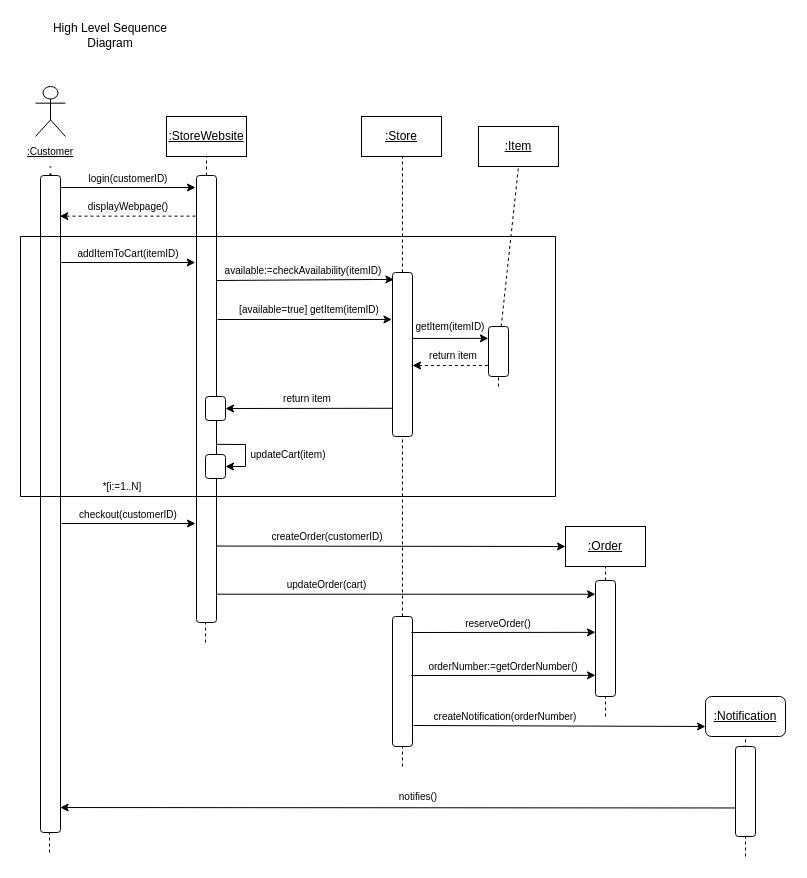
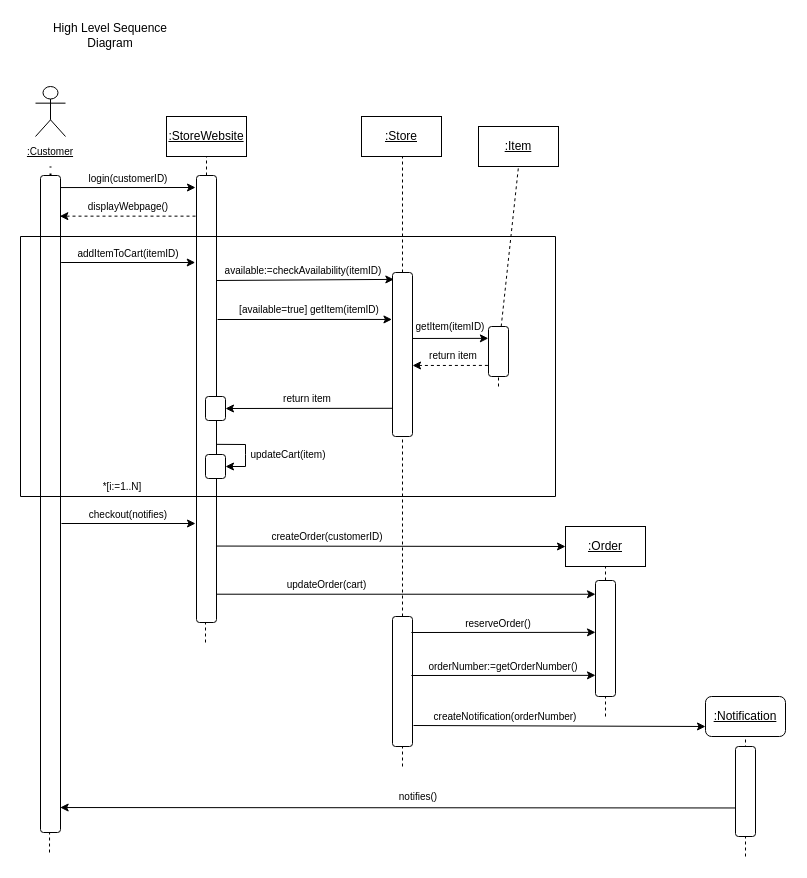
  <mxCell id="0" />
  <mxCell id="1" parent="0" />
  <mxCell id="2" value="" style="shape=umlActor;verticalLabelPosition=bottom;verticalAlign=top;html=1;outlineConnect=0;" parent="1" vertex="1"><mxGeometry x="35" y="86" width="30" height="50" as="geometry" /></mxCell>
  <mxCell id="3" value="&lt;u&gt;:StoreWebsite&lt;/u&gt;" style="rounded=0;whiteSpace=wrap;html=1;" parent="1" vertex="1"><mxGeometry x="166" y="116" width="80" height="40" as="geometry" /></mxCell>
  <mxCell id="4" value="" style="endArrow=none;dashed=1;html=1;rounded=0;entryX=0.5;entryY=1;entryDx=0;entryDy=0;startArrow=none;" parent="1" source="14" target="3" edge="1"><mxGeometry width="50" height="50" relative="1" as="geometry"><mxPoint x="206" y="876" as="sourcePoint" /><mxPoint x="226" y="206" as="targetPoint" /></mxGeometry></mxCell>
  <mxCell id="5" value="&lt;u&gt;:Order&lt;/u&gt;" style="rounded=0;whiteSpace=wrap;html=1;" parent="1" vertex="1"><mxGeometry x="565" y="526" width="80" height="40" as="geometry" /></mxCell>
  <mxCell id="6" value="" style="endArrow=none;dashed=1;html=1;rounded=0;entryX=0.5;entryY=1;entryDx=0;entryDy=0;startArrow=none;" parent="1" source="16" target="5" edge="1"><mxGeometry width="50" height="50" relative="1" as="geometry"><mxPoint x="605" y="1286" as="sourcePoint" /><mxPoint x="635" y="656" as="targetPoint" /></mxGeometry></mxCell>
  <mxCell id="7" value="&lt;u&gt;:Store&lt;/u&gt;" style="rounded=0;whiteSpace=wrap;html=1;" parent="1" vertex="1"><mxGeometry x="361" y="116" width="80" height="40" as="geometry" /></mxCell>
  <mxCell id="8" value="" style="endArrow=none;dashed=1;html=1;rounded=0;entryX=0.5;entryY=1;entryDx=0;entryDy=0;startArrow=none;" parent="1" source="24" edge="1"><mxGeometry width="50" height="50" relative="1" as="geometry"><mxPoint x="402" y="876" as="sourcePoint" /><mxPoint x="402" y="156" as="targetPoint" /></mxGeometry></mxCell>
  <mxCell id="9" value="&lt;u&gt;:Notification&lt;/u&gt;" style="whiteSpace=wrap;html=1;rounded=1;" parent="1" vertex="1"><mxGeometry x="705" y="696" width="80" height="40" as="geometry" /></mxCell>
  <mxCell id="10" value="" style="endArrow=none;dashed=1;html=1;rounded=0;entryX=0.5;entryY=1;entryDx=0;entryDy=0;" parent="1" target="9" edge="1"><mxGeometry width="50" height="50" relative="1" as="geometry"><mxPoint x="745" y="856" as="sourcePoint" /><mxPoint x="785" y="246" as="targetPoint" /></mxGeometry></mxCell>
  <mxCell id="11" value="" style="endArrow=none;dashed=1;html=1;rounded=0;" parent="1" target="12" edge="1"><mxGeometry width="50" height="50" relative="1" as="geometry"><mxPoint x="49" y="852" as="sourcePoint" /><mxPoint x="49.96" y="156" as="targetPoint" /></mxGeometry></mxCell>
  <mxCell id="12" value="" style="rounded=1;whiteSpace=wrap;html=1;" parent="1" vertex="1"><mxGeometry x="40" y="175" width="20" height="657" as="geometry" /></mxCell>
  <mxCell id="13" value="" style="endArrow=none;dashed=1;html=1;rounded=0;entryX=0.45;entryY=1;entryDx=0;entryDy=0;entryPerimeter=0;" parent="1" target="14" edge="1"><mxGeometry width="50" height="50" relative="1" as="geometry"><mxPoint x="205" y="642" as="sourcePoint" /><mxPoint x="206" y="156" as="targetPoint" /></mxGeometry></mxCell>
  <mxCell id="14" value="" style="rounded=1;whiteSpace=wrap;html=1;" parent="1" vertex="1"><mxGeometry x="196" y="175" width="20" height="447" as="geometry" /></mxCell>
  <mxCell id="15" value="" style="endArrow=none;dashed=1;html=1;rounded=0;entryX=0.5;entryY=1;entryDx=0;entryDy=0;" parent="1" target="16" edge="1"><mxGeometry width="50" height="50" relative="1" as="geometry"><mxPoint x="605" y="716" as="sourcePoint" /><mxPoint x="605" y="566" as="targetPoint" /></mxGeometry></mxCell>
  <mxCell id="16" value="" style="rounded=1;whiteSpace=wrap;html=1;" parent="1" vertex="1"><mxGeometry x="595" y="580" width="20" height="116" as="geometry" /></mxCell>
  <mxCell id="17" value="&lt;font style=&quot;font-size: 10px;&quot;&gt;login(customerID)&lt;/font&gt;" style="text;html=1;strokeColor=none;fillColor=none;align=center;verticalAlign=middle;whiteSpace=wrap;rounded=0;" parent="1" vertex="1"><mxGeometry x="73" y="168" width="110" height="20" as="geometry" /></mxCell>
  <mxCell id="18" value="" style="endArrow=classic;html=1;rounded=0;exitX=1.024;exitY=0.057;exitDx=0;exitDy=0;exitPerimeter=0;" parent="1" edge="1"><mxGeometry width="50" height="50" relative="1" as="geometry"><mxPoint x="60.48" y="187.05" as="sourcePoint" /><mxPoint x="195" y="187" as="targetPoint" /></mxGeometry></mxCell>
  <mxCell id="19" value="" style="endArrow=classic;html=1;rounded=0;fontSize=10;entryX=0.967;entryY=0.081;entryDx=0;entryDy=0;entryPerimeter=0;exitX=0;exitY=0.081;exitDx=0;exitDy=0;exitPerimeter=0;dashed=1;" parent="1" edge="1"><mxGeometry width="50" height="50" relative="1" as="geometry"><mxPoint x="195" y="215.65" as="sourcePoint" /><mxPoint x="59.34" y="215.65" as="targetPoint" /></mxGeometry></mxCell>
  <mxCell id="20" value="&lt;font style=&quot;font-size: 10px;&quot;&gt;displayWebpage()&lt;/font&gt;" style="text;html=1;strokeColor=none;fillColor=none;align=center;verticalAlign=middle;whiteSpace=wrap;rounded=0;" parent="1" vertex="1"><mxGeometry x="73" y="196" width="110" height="20" as="geometry" /></mxCell>
  <mxCell id="21" value="" style="endArrow=classic;html=1;rounded=0;exitX=1.033;exitY=0.04;exitDx=0;exitDy=0;exitPerimeter=0;entryX=-0.013;entryY=0.04;entryDx=0;entryDy=0;entryPerimeter=0;" parent="1" edge="1"><mxGeometry width="50" height="50" relative="1" as="geometry"><mxPoint x="60.66" y="262" as="sourcePoint" /><mxPoint x="194.74" y="262" as="targetPoint" /></mxGeometry></mxCell>
  <mxCell id="22" value="&lt;font style=&quot;font-size: 10px;&quot;&gt;addItemToCart(itemID)&lt;/font&gt;" style="text;html=1;strokeColor=none;fillColor=none;align=center;verticalAlign=middle;whiteSpace=wrap;rounded=0;" parent="1" vertex="1"><mxGeometry x="73" y="243" width="110" height="20" as="geometry" /></mxCell>
  <mxCell id="23" value="" style="endArrow=none;dashed=1;html=1;rounded=0;entryX=0.5;entryY=1;entryDx=0;entryDy=0;" parent="1" target="24" edge="1"><mxGeometry width="50" height="50" relative="1" as="geometry"><mxPoint x="402" y="766" as="sourcePoint" /><mxPoint x="402" y="156" as="targetPoint" /></mxGeometry></mxCell>
  <mxCell id="24" value="" style="rounded=1;whiteSpace=wrap;html=1;" parent="1" vertex="1"><mxGeometry x="392" y="272" width="20" height="164" as="geometry" /></mxCell>
  <mxCell id="25" value="&lt;font style=&quot;font-size: 10px;&quot;&gt;available:=checkAvailability(itemID)&lt;/font&gt;" style="text;html=1;strokeColor=none;fillColor=none;align=center;verticalAlign=middle;whiteSpace=wrap;rounded=0;" parent="1" vertex="1"><mxGeometry x="214.34" y="260" width="177.66" height="20" as="geometry" /></mxCell>
  <mxCell id="26" value="" style="endArrow=classic;html=1;rounded=0;exitX=1.033;exitY=0.04;exitDx=0;exitDy=0;exitPerimeter=0;entryX=0.067;entryY=0.042;entryDx=0;entryDy=0;entryPerimeter=0;" parent="1" target="24" edge="1"><mxGeometry width="50" height="50" relative="1" as="geometry"><mxPoint x="216" y="280" as="sourcePoint" /><mxPoint x="395" y="281" as="targetPoint" /></mxGeometry></mxCell>
  <mxCell id="27" value="&lt;u&gt;:Item&lt;/u&gt;" style="rounded=0;whiteSpace=wrap;html=1;" parent="1" vertex="1"><mxGeometry x="478" y="126" width="80" height="40" as="geometry" /></mxCell>
  <mxCell id="28" value="" style="endArrow=none;dashed=1;html=1;rounded=0;entryX=0.5;entryY=1;entryDx=0;entryDy=0;startArrow=none;" parent="1" source="30" target="27" edge="1"><mxGeometry width="50" height="50" relative="1" as="geometry"><mxPoint x="498" y="1055" as="sourcePoint" /><mxPoint x="528" y="425" as="targetPoint" /></mxGeometry></mxCell>
  <mxCell id="29" value="" style="endArrow=none;dashed=1;html=1;rounded=0;entryX=0.5;entryY=1;entryDx=0;entryDy=0;" parent="1" target="30" edge="1"><mxGeometry width="50" height="50" relative="1" as="geometry"><mxPoint x="498" y="386" as="sourcePoint" /><mxPoint x="498" y="335" as="targetPoint" /></mxGeometry></mxCell>
  <mxCell id="30" value="" style="rounded=1;whiteSpace=wrap;html=1;" parent="1" vertex="1"><mxGeometry x="488" y="326" width="20" height="50" as="geometry" /></mxCell>
  <mxCell id="31" value="&lt;font style=&quot;font-size: 10px;&quot;&gt;[available=true] getItem(itemID)&lt;/font&gt;" style="text;html=1;strokeColor=none;fillColor=none;align=center;verticalAlign=middle;whiteSpace=wrap;rounded=0;" parent="1" vertex="1"><mxGeometry x="224" y="299" width="170" height="20" as="geometry" /></mxCell>
  <mxCell id="32" value="" style="endArrow=classic;html=1;rounded=0;exitX=1.054;exitY=0.22;exitDx=0;exitDy=0;exitPerimeter=0;entryX=0.985;entryY=0.997;entryDx=0;entryDy=0;entryPerimeter=0;" parent="1" target="31" edge="1"><mxGeometry width="50" height="50" relative="1" as="geometry"><mxPoint x="217.08" y="319" as="sourcePoint" /><mxPoint x="385" y="316" as="targetPoint" /></mxGeometry></mxCell>
  <mxCell id="33" value="&lt;u&gt;:Customer&lt;/u&gt;" style="text;html=1;strokeColor=none;fillColor=none;align=center;verticalAlign=middle;whiteSpace=wrap;rounded=0;fontSize=10;" parent="1" vertex="1"><mxGeometry x="20" y="136" width="60" height="30" as="geometry" /></mxCell>
  <mxCell id="34" value="" style="endArrow=none;dashed=1;html=1;dashPattern=1 3;strokeWidth=2;rounded=0;fontSize=10;exitX=0.5;exitY=0;exitDx=0;exitDy=0;" parent="1" source="12" target="33" edge="1"><mxGeometry width="50" height="50" relative="1" as="geometry"><mxPoint x="65" y="196" as="sourcePoint" /><mxPoint x="115" y="146" as="targetPoint" /></mxGeometry></mxCell>
  <mxCell id="35" value="" style="endArrow=classic;html=1;rounded=0;fontSize=10;dashed=1;exitX=-0.03;exitY=0.288;exitDx=0;exitDy=0;exitPerimeter=0;entryX=1.002;entryY=0.438;entryDx=0;entryDy=0;entryPerimeter=0;" parent="1" edge="1"><mxGeometry width="50" height="50" relative="1" as="geometry"><mxPoint x="487.4" y="364.928" as="sourcePoint" /><mxPoint x="412.04" y="364.972" as="targetPoint" /></mxGeometry></mxCell>
  <mxCell id="36" value="" style="rounded=1;whiteSpace=wrap;html=1;" parent="1" vertex="1"><mxGeometry x="205" y="454" width="20" height="24" as="geometry" /></mxCell>
  <mxCell id="37" value="" style="endArrow=classic;html=1;rounded=0;fontSize=10;exitX=0.997;exitY=0.309;exitDx=0;exitDy=0;exitPerimeter=0;entryX=1;entryY=0.5;entryDx=0;entryDy=0;" parent="1" target="36" edge="1"><mxGeometry width="50" height="50" relative="1" as="geometry"><mxPoint x="215.94" y="443.85" as="sourcePoint" /><mxPoint x="255" y="474" as="targetPoint" /><Array as="points"><mxPoint x="245" y="444" /><mxPoint x="245" y="454" /><mxPoint x="245" y="466" /></Array></mxGeometry></mxCell>
  <mxCell id="38" value="&lt;font style=&quot;font-size: 10px;&quot;&gt;updateCart(item)&lt;/font&gt;" style="text;html=1;strokeColor=none;fillColor=none;align=center;verticalAlign=middle;whiteSpace=wrap;rounded=0;" parent="1" vertex="1"><mxGeometry x="238" y="444" width="100" height="20" as="geometry" /></mxCell>
  <mxCell id="39" value="" style="swimlane;startSize=0;fontSize=10;" parent="1" vertex="1"><mxGeometry x="20" y="236" width="535" height="260" as="geometry"><mxRectangle x="25" y="180" width="50" height="40" as="alternateBounds" /></mxGeometry></mxCell>
  <mxCell id="40" value="*[i:=1..N]" style="text;html=1;strokeColor=none;fillColor=none;align=center;verticalAlign=middle;whiteSpace=wrap;rounded=0;fontSize=10;" parent="39" vertex="1"><mxGeometry x="72" y="235" width="60" height="30" as="geometry" /></mxCell>
  <mxCell id="41" value="&lt;font style=&quot;font-size: 10px;&quot;&gt;return item&lt;/font&gt;" style="text;html=1;strokeColor=none;fillColor=none;align=center;verticalAlign=middle;whiteSpace=wrap;rounded=0;" parent="39" vertex="1"><mxGeometry x="397" y="109" width="71.67" height="20" as="geometry" /></mxCell>
  <mxCell id="42" value="&lt;font style=&quot;font-size: 10px;&quot;&gt;getItem(itemID)&lt;/font&gt;" style="text;html=1;strokeColor=none;fillColor=none;align=center;verticalAlign=middle;whiteSpace=wrap;rounded=0;" parent="39" vertex="1"><mxGeometry x="394" y="80" width="71.67" height="20" as="geometry" /></mxCell>
  <mxCell id="43" value="" style="rounded=1;whiteSpace=wrap;html=1;" parent="39" vertex="1"><mxGeometry x="185" y="160" width="20" height="24" as="geometry" /></mxCell>
  <mxCell id="44" value="&lt;font style=&quot;font-size: 10px;&quot;&gt;return item&lt;/font&gt;" style="text;html=1;strokeColor=none;fillColor=none;align=center;verticalAlign=middle;whiteSpace=wrap;rounded=0;" parent="39" vertex="1"><mxGeometry x="251" y="152" width="71.67" height="20" as="geometry" /></mxCell>
  <mxCell id="45" value="" style="rounded=1;whiteSpace=wrap;html=1;" parent="1" vertex="1"><mxGeometry x="392" y="616" width="20" height="130" as="geometry" /></mxCell>
  <mxCell id="46" value="&lt;font style=&quot;font-size: 10px;&quot;&gt;updateOrder(cart)&lt;/font&gt;" style="text;html=1;strokeColor=none;fillColor=none;align=center;verticalAlign=middle;whiteSpace=wrap;rounded=0;" parent="1" vertex="1"><mxGeometry x="265.33" y="574" width="123" height="20" as="geometry" /></mxCell>
  <mxCell id="47" value="" style="endArrow=classic;html=1;rounded=0;exitX=1.033;exitY=0.04;exitDx=0;exitDy=0;exitPerimeter=0;entryX=0;entryY=0.015;entryDx=0;entryDy=0;entryPerimeter=0;" parent="1" edge="1"><mxGeometry width="50" height="50" relative="1" as="geometry"><mxPoint x="216" y="593.71" as="sourcePoint" /><mxPoint x="595" y="593.75" as="targetPoint" /></mxGeometry></mxCell>
  <mxCell id="48" value="" style="endArrow=classic;html=1;rounded=0;exitX=1.033;exitY=0.04;exitDx=0;exitDy=0;exitPerimeter=0;entryX=0;entryY=0.069;entryDx=0;entryDy=0;entryPerimeter=0;" parent="1" edge="1"><mxGeometry width="50" height="50" relative="1" as="geometry"><mxPoint x="410.92" y="632" as="sourcePoint" /><mxPoint x="595" y="631.85" as="targetPoint" /></mxGeometry></mxCell>
  <mxCell id="49" value="&lt;font style=&quot;font-size: 10px;&quot;&gt;reserveOrder()&lt;/font&gt;" style="text;html=1;strokeColor=none;fillColor=none;align=center;verticalAlign=middle;whiteSpace=wrap;rounded=0;" parent="1" vertex="1"><mxGeometry x="442.26" y="613" width="111.74" height="20" as="geometry" /></mxCell>
  <mxCell id="50" value="" style="endArrow=classic;html=1;rounded=0;" parent="1" edge="1"><mxGeometry width="50" height="50" relative="1" as="geometry"><mxPoint x="60.96" y="523" as="sourcePoint" /><mxPoint x="195" y="523" as="targetPoint" /></mxGeometry></mxCell>
- <mxCell id="51" value="&lt;font style=&quot;font-size: 10px;&quot;&gt;checkout(customerID)&lt;/font&gt;" style="text;html=1;strokeColor=none;fillColor=none;align=center;verticalAlign=middle;whiteSpace=wrap;rounded=0;" parent="1" vertex="1"><mxGeometry x="73.3" y="504" width="110" height="20" as="geometry" /></mxCell>
+ <mxCell id="51" value="&lt;font style=&quot;font-size: 10px;&quot;&gt;checkout(notifies)&lt;/font&gt;" style="text;html=1;strokeColor=none;fillColor=none;align=center;verticalAlign=middle;whiteSpace=wrap;rounded=0;" parent="1" vertex="1"><mxGeometry x="73.3" y="504" width="110" height="20" as="geometry" /></mxCell>
  <mxCell id="52" value="" style="endArrow=classic;html=1;rounded=0;fontSize=10;exitX=1.022;exitY=0.304;exitDx=0;exitDy=0;exitPerimeter=0;entryX=-0.007;entryY=0.355;entryDx=0;entryDy=0;entryPerimeter=0;" parent="1" edge="1"><mxGeometry width="50" height="50" relative="1" as="geometry"><mxPoint x="412.44" y="337.976" as="sourcePoint" /><mxPoint x="487.86" y="337.85" as="targetPoint" /></mxGeometry></mxCell>
  <mxCell id="53" value="" style="endArrow=classic;html=1;rounded=0;fontSize=10;entryX=1;entryY=0.5;entryDx=0;entryDy=0;exitX=-0.01;exitY=0.828;exitDx=0;exitDy=0;exitPerimeter=0;" parent="1" source="24" target="43" edge="1"><mxGeometry width="50" height="50" relative="1" as="geometry"><mxPoint x="395" y="408" as="sourcePoint" /><mxPoint x="355" y="316" as="targetPoint" /></mxGeometry></mxCell>
  <mxCell id="54" value="" style="endArrow=classic;html=1;rounded=0;fontSize=10;entryX=0;entryY=0.5;entryDx=0;entryDy=0;exitX=0.974;exitY=0.829;exitDx=0;exitDy=0;exitPerimeter=0;" parent="1" source="14" target="5" edge="1"><mxGeometry width="50" height="50" relative="1" as="geometry"><mxPoint x="220" y="546" as="sourcePoint" /><mxPoint x="385" y="556" as="targetPoint" /></mxGeometry></mxCell>
  <mxCell id="55" value="&lt;font style=&quot;font-size: 10px;&quot;&gt;createOrder(customerID)&lt;/font&gt;" style="text;html=1;strokeColor=none;fillColor=none;align=center;verticalAlign=middle;whiteSpace=wrap;rounded=0;" parent="1" vertex="1"><mxGeometry x="263.34" y="526" width="127.66" height="20" as="geometry" /></mxCell>
  <mxCell id="56" value="" style="endArrow=classic;html=1;rounded=0;exitX=1.033;exitY=0.04;exitDx=0;exitDy=0;exitPerimeter=0;entryX=0;entryY=0.069;entryDx=0;entryDy=0;entryPerimeter=0;" parent="1" edge="1"><mxGeometry width="50" height="50" relative="1" as="geometry"><mxPoint x="410.92" y="675" as="sourcePoint" /><mxPoint x="595" y="674.85" as="targetPoint" /></mxGeometry></mxCell>
  <mxCell id="57" value="&lt;span style=&quot;font-size: 10px;&quot;&gt;orderNumber:=getOrderNumber()&lt;/span&gt;" style="text;html=1;strokeColor=none;fillColor=none;align=center;verticalAlign=middle;whiteSpace=wrap;rounded=0;" parent="1" vertex="1"><mxGeometry x="413" y="656" width="180" height="20" as="geometry" /></mxCell>
  <mxCell id="58" value="" style="endArrow=classic;html=1;rounded=0;exitX=1.033;exitY=0.04;exitDx=0;exitDy=0;exitPerimeter=0;entryX=0;entryY=0.75;entryDx=0;entryDy=0;" parent="1" target="9" edge="1"><mxGeometry width="50" height="50" relative="1" as="geometry"><mxPoint x="413" y="725" as="sourcePoint" /><mxPoint x="597.08" y="724.85" as="targetPoint" /></mxGeometry></mxCell>
  <mxCell id="59" value="&lt;span style=&quot;font-size: 10px;&quot;&gt;createNotification(orderNumber)&lt;/span&gt;" style="text;html=1;strokeColor=none;fillColor=none;align=center;verticalAlign=middle;whiteSpace=wrap;rounded=0;" parent="1" vertex="1"><mxGeometry x="415.08" y="706" width="180" height="20" as="geometry" /></mxCell>
  <mxCell id="60" value="" style="rounded=1;whiteSpace=wrap;html=1;" parent="1" vertex="1"><mxGeometry x="735" y="746" width="20" height="90" as="geometry" /></mxCell>
  <mxCell id="61" value="" style="endArrow=classic;html=1;rounded=0;exitX=0.017;exitY=0.683;exitDx=0;exitDy=0;exitPerimeter=0;entryX=0.983;entryY=0.962;entryDx=0;entryDy=0;entryPerimeter=0;" parent="1" source="60" target="12" edge="1"><mxGeometry width="50" height="50" relative="1" as="geometry"><mxPoint x="705" y="806" as="sourcePoint" /><mxPoint x="65" y="807" as="targetPoint" /></mxGeometry></mxCell>
  <mxCell id="62" value="&lt;span style=&quot;font-size: 10px;&quot;&gt;notifies()&lt;/span&gt;" style="text;html=1;strokeColor=none;fillColor=none;align=center;verticalAlign=middle;whiteSpace=wrap;rounded=0;" parent="1" vertex="1"><mxGeometry x="328" y="786" width="180" height="20" as="geometry" /></mxCell>
  <mxCell id="63" value="High Level Sequence Diagram" style="text;html=1;strokeColor=none;fillColor=none;align=center;verticalAlign=middle;whiteSpace=wrap;rounded=0;" parent="1" vertex="1"><mxGeometry x="40" y="20" width="140" height="30" as="geometry" /></mxCell>
